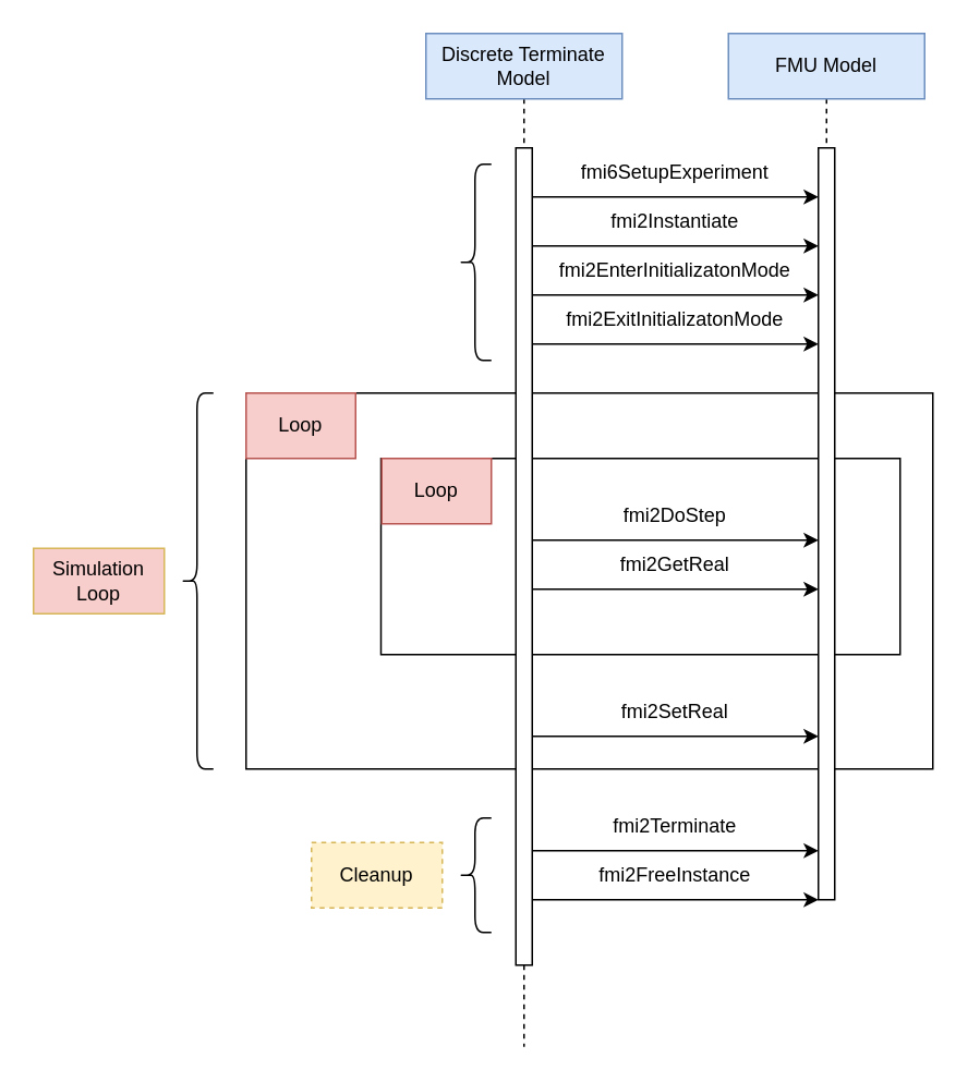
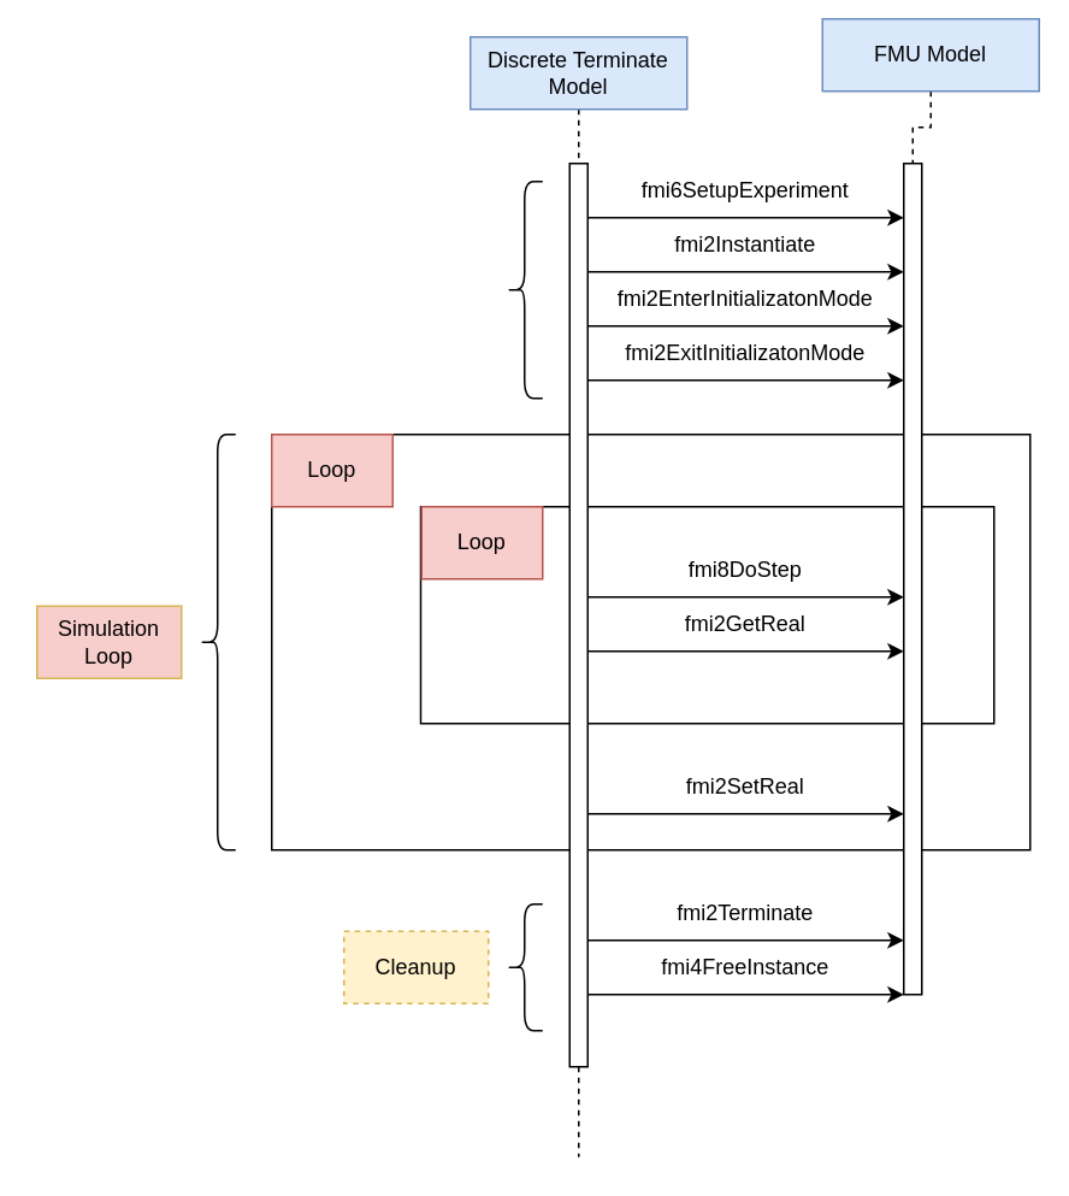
  <mxCell id="0" />
  <mxCell id="1" parent="0" />
  <mxCell id="2" value="" style="rounded=0;whiteSpace=wrap;html=1;" vertex="1" parent="1"><mxGeometry x="150" y="240" width="420" height="230" as="geometry" /></mxCell>
  <mxCell id="3" value="" style="rounded=0;whiteSpace=wrap;html=1;" vertex="1" parent="1"><mxGeometry x="232.5" y="280" width="317.5" height="120" as="geometry" /></mxCell>
  <mxCell id="4" value="fmi2Instantiate" style="text;html=1;strokeColor=none;fillColor=none;align=center;verticalAlign=middle;whiteSpace=wrap;rounded=0;" vertex="1" parent="1"><mxGeometry x="325" y="120" width="175" height="30" as="geometry" /></mxCell>
  <mxCell id="5" value="fmi6SetupExperiment" style="text;html=1;strokeColor=none;fillColor=none;align=center;verticalAlign=middle;whiteSpace=wrap;rounded=0;" vertex="1" parent="1"><mxGeometry x="325" y="90" width="175" height="30" as="geometry" /></mxCell>
  <mxCell id="6" value="fmi2EnterInitializatonMode" style="text;html=1;strokeColor=none;fillColor=none;align=center;verticalAlign=middle;whiteSpace=wrap;rounded=0;" vertex="1" parent="1"><mxGeometry x="325" y="150" width="175" height="30" as="geometry" /></mxCell>
  <mxCell id="7" style="edgeStyle=orthogonalEdgeStyle;rounded=0;orthogonalLoop=1;jettySize=auto;html=1;exitX=0.5;exitY=1;exitDx=0;exitDy=0;entryX=0.5;entryY=0;entryDx=0;entryDy=0;endArrow=none;endFill=0;dashed=1;" edge="1" parent="1" source="8" target="10"><mxGeometry relative="1" as="geometry" /></mxCell>
  <mxCell id="8" value="Discrete Terminate Model" style="rounded=0;whiteSpace=wrap;html=1;fillColor=#dae8fc;strokeColor=#6c8ebf;" vertex="1" parent="1"><mxGeometry x="260" y="20" width="120" height="40" as="geometry" /></mxCell>
  <mxCell id="9" style="edgeStyle=orthogonalEdgeStyle;rounded=0;orthogonalLoop=1;jettySize=auto;html=1;dashed=1;endArrow=none;endFill=0;" edge="1" parent="1" source="10"><mxGeometry relative="1" as="geometry"><mxPoint x="320" y="640" as="targetPoint" /></mxGeometry></mxCell>
  <mxCell id="10" value="" style="rounded=0;whiteSpace=wrap;html=1;" vertex="1" parent="1"><mxGeometry x="315" y="90" width="10" height="500" as="geometry" /></mxCell>
  <mxCell id="11" value="" style="rounded=0;whiteSpace=wrap;html=1;" vertex="1" parent="1"><mxGeometry x="500" y="90" width="10" height="460" as="geometry" /></mxCell>
  <mxCell id="12" style="edgeStyle=orthogonalEdgeStyle;rounded=0;orthogonalLoop=1;jettySize=auto;html=1;exitX=0.5;exitY=1;exitDx=0;exitDy=0;entryX=0.5;entryY=0;entryDx=0;entryDy=0;dashed=1;endArrow=none;endFill=0;" edge="1" parent="1" source="13" target="11"><mxGeometry relative="1" as="geometry" /></mxCell>
- <mxCell id="13" value="FMU Model" style="rounded=0;whiteSpace=wrap;html=1;fillColor=#dae8fc;strokeColor=#6c8ebf;" vertex="1" parent="1"><mxGeometry x="445" y="20" width="120" height="40" as="geometry" /></mxCell>
+ <mxCell id="13" value="FMU Model" style="rounded=0;whiteSpace=wrap;html=1;fillColor=#dae8fc;strokeColor=#6c8ebf;" vertex="1" parent="1"><mxGeometry x="455" y="10" width="120" height="40" as="geometry" /></mxCell>
  <mxCell id="14" style="edgeStyle=orthogonalEdgeStyle;rounded=0;orthogonalLoop=1;jettySize=auto;html=1;exitX=1;exitY=0.25;exitDx=0;exitDy=0;entryX=0;entryY=0.25;entryDx=0;entryDy=0;" edge="1" parent="1"><mxGeometry relative="1" as="geometry"><mxPoint x="325" y="120" as="sourcePoint" /><mxPoint x="500" y="120" as="targetPoint" /></mxGeometry></mxCell>
  <mxCell id="15" style="edgeStyle=orthogonalEdgeStyle;rounded=0;orthogonalLoop=1;jettySize=auto;html=1;exitX=1;exitY=0.25;exitDx=0;exitDy=0;entryX=0;entryY=0.25;entryDx=0;entryDy=0;" edge="1" parent="1"><mxGeometry relative="1" as="geometry"><mxPoint x="325" y="150" as="sourcePoint" /><mxPoint x="500" y="150" as="targetPoint" /></mxGeometry></mxCell>
  <mxCell id="16" style="edgeStyle=orthogonalEdgeStyle;rounded=0;orthogonalLoop=1;jettySize=auto;html=1;exitX=1;exitY=0.25;exitDx=0;exitDy=0;entryX=0;entryY=0.25;entryDx=0;entryDy=0;" edge="1" parent="1"><mxGeometry relative="1" as="geometry"><mxPoint x="325" y="180" as="sourcePoint" /><mxPoint x="500" y="180" as="targetPoint" /></mxGeometry></mxCell>
  <mxCell id="17" style="edgeStyle=orthogonalEdgeStyle;rounded=0;orthogonalLoop=1;jettySize=auto;html=1;exitX=1;exitY=0.25;exitDx=0;exitDy=0;entryX=0;entryY=0.25;entryDx=0;entryDy=0;" edge="1" parent="1"><mxGeometry relative="1" as="geometry"><mxPoint x="325" y="210" as="sourcePoint" /><mxPoint x="500" y="210" as="targetPoint" /></mxGeometry></mxCell>
  <mxCell id="18" value="fmi2ExitInitializatonMode" style="text;html=1;strokeColor=none;fillColor=none;align=center;verticalAlign=middle;whiteSpace=wrap;rounded=0;" vertex="1" parent="1"><mxGeometry x="325" y="180" width="175" height="30" as="geometry" /></mxCell>
  <mxCell id="19" value="" style="shape=curlyBracket;whiteSpace=wrap;html=1;rounded=1;labelPosition=left;verticalLabelPosition=middle;align=right;verticalAlign=middle;" vertex="1" parent="1"><mxGeometry x="280" y="100" width="20" height="120" as="geometry" /></mxCell>
  <mxCell id="20" style="edgeStyle=orthogonalEdgeStyle;rounded=0;orthogonalLoop=1;jettySize=auto;html=1;exitX=1;exitY=0.25;exitDx=0;exitDy=0;entryX=0;entryY=0.25;entryDx=0;entryDy=0;" edge="1" parent="1"><mxGeometry relative="1" as="geometry"><mxPoint x="325" y="330" as="sourcePoint" /><mxPoint x="500" y="330" as="targetPoint" /></mxGeometry></mxCell>
  <mxCell id="21" style="edgeStyle=orthogonalEdgeStyle;rounded=0;orthogonalLoop=1;jettySize=auto;html=1;exitX=1;exitY=0.25;exitDx=0;exitDy=0;entryX=0;entryY=0.25;entryDx=0;entryDy=0;" edge="1" parent="1"><mxGeometry relative="1" as="geometry"><mxPoint x="325" y="360" as="sourcePoint" /><mxPoint x="500" y="360" as="targetPoint" /></mxGeometry></mxCell>
- <mxCell id="22" value="fmi2DoStep" style="text;html=1;strokeColor=none;fillColor=none;align=center;verticalAlign=middle;whiteSpace=wrap;rounded=0;" vertex="1" parent="1"><mxGeometry x="325" y="300" width="175" height="30" as="geometry" /></mxCell>
+ <mxCell id="22" value="fmi8DoStep" style="text;html=1;strokeColor=none;fillColor=none;align=center;verticalAlign=middle;whiteSpace=wrap;rounded=0;" vertex="1" parent="1"><mxGeometry x="325" y="300" width="175" height="30" as="geometry" /></mxCell>
  <mxCell id="23" value="fmi2GetReal" style="text;html=1;strokeColor=none;fillColor=none;align=center;verticalAlign=middle;whiteSpace=wrap;rounded=0;" vertex="1" parent="1"><mxGeometry x="325" y="330" width="175" height="30" as="geometry" /></mxCell>
  <mxCell id="24" value="Loop" style="rounded=0;whiteSpace=wrap;html=1;fillColor=#f8cecc;strokeColor=#b85450;" vertex="1" parent="1"><mxGeometry x="233" y="280" width="67" height="40" as="geometry" /></mxCell>
  <mxCell id="25" value="fmi2SetReal" style="text;html=1;strokeColor=none;fillColor=none;align=center;verticalAlign=middle;whiteSpace=wrap;rounded=0;" vertex="1" parent="1"><mxGeometry x="325" y="420" width="175" height="30" as="geometry" /></mxCell>
  <mxCell id="26" style="edgeStyle=orthogonalEdgeStyle;rounded=0;orthogonalLoop=1;jettySize=auto;html=1;exitX=1;exitY=0.25;exitDx=0;exitDy=0;entryX=0;entryY=0.25;entryDx=0;entryDy=0;" edge="1" parent="1"><mxGeometry relative="1" as="geometry"><mxPoint x="325" y="450" as="sourcePoint" /><mxPoint x="500" y="450" as="targetPoint" /></mxGeometry></mxCell>
  <mxCell id="27" value="Loop" style="rounded=0;whiteSpace=wrap;html=1;fillColor=#f8cecc;strokeColor=#b85450;" vertex="1" parent="1"><mxGeometry x="150" y="240" width="67" height="40" as="geometry" /></mxCell>
  <mxCell id="28" value="" style="shape=curlyBracket;whiteSpace=wrap;html=1;rounded=1;labelPosition=left;verticalLabelPosition=middle;align=right;verticalAlign=middle;" vertex="1" parent="1"><mxGeometry x="110" y="240" width="20" height="230" as="geometry" /></mxCell>
  <mxCell id="29" value="Simulation Loop" style="rounded=0;whiteSpace=wrap;html=1;fillColor=#f8cecc;strokeColor=#d6b656;" vertex="1" parent="1"><mxGeometry x="20" y="335" width="80" height="40" as="geometry" /></mxCell>
  <mxCell id="30" style="edgeStyle=orthogonalEdgeStyle;rounded=0;orthogonalLoop=1;jettySize=auto;html=1;exitX=1;exitY=0.25;exitDx=0;exitDy=0;entryX=0;entryY=0.25;entryDx=0;entryDy=0;" edge="1" parent="1"><mxGeometry relative="1" as="geometry"><mxPoint x="325" y="520" as="sourcePoint" /><mxPoint x="500" y="520" as="targetPoint" /></mxGeometry></mxCell>
  <mxCell id="31" value="fmi2Terminate" style="text;html=1;strokeColor=none;fillColor=none;align=center;verticalAlign=middle;whiteSpace=wrap;rounded=0;" vertex="1" parent="1"><mxGeometry x="325" y="490" width="175" height="30" as="geometry" /></mxCell>
  <mxCell id="32" style="edgeStyle=orthogonalEdgeStyle;rounded=0;orthogonalLoop=1;jettySize=auto;html=1;exitX=1;exitY=0.25;exitDx=0;exitDy=0;entryX=0;entryY=0.25;entryDx=0;entryDy=0;" edge="1" parent="1"><mxGeometry relative="1" as="geometry"><mxPoint x="325" y="550" as="sourcePoint" /><mxPoint x="500" y="550" as="targetPoint" /></mxGeometry></mxCell>
- <mxCell id="33" value="fmi2FreeInstance" style="text;html=1;strokeColor=none;fillColor=none;align=center;verticalAlign=middle;whiteSpace=wrap;rounded=0;" vertex="1" parent="1"><mxGeometry x="325" y="520" width="175" height="30" as="geometry" /></mxCell>
+ <mxCell id="33" value="fmi4FreeInstance" style="text;html=1;strokeColor=none;fillColor=none;align=center;verticalAlign=middle;whiteSpace=wrap;rounded=0;" vertex="1" parent="1"><mxGeometry x="325" y="520" width="175" height="30" as="geometry" /></mxCell>
  <mxCell id="34" value="" style="shape=curlyBracket;whiteSpace=wrap;html=1;rounded=1;labelPosition=left;verticalLabelPosition=middle;align=right;verticalAlign=middle;" vertex="1" parent="1"><mxGeometry x="280" y="500" width="20" height="70" as="geometry" /></mxCell>
  <mxCell id="35" value="Cleanup" style="rounded=0;whiteSpace=wrap;html=1;fillColor=#fff2cc;strokeColor=#d6b656;dashed=1;" vertex="1" parent="1"><mxGeometry x="190" y="515" width="80" height="40" as="geometry" /></mxCell>
